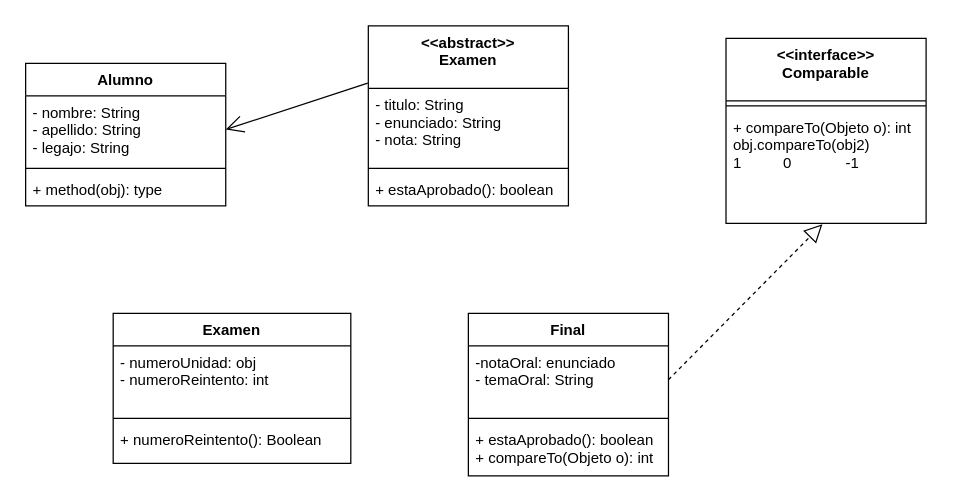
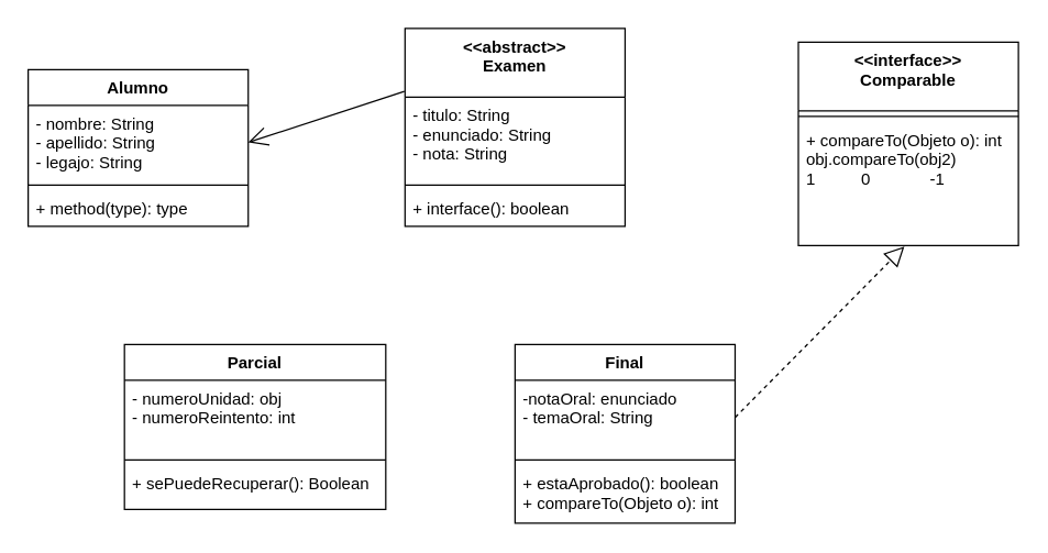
  <mxCell id="0" />
  <mxCell id="1" parent="0" />
  <mxCell id="2" value="Alumno" style="swimlane;fontStyle=1;align=center;verticalAlign=top;childLayout=stackLayout;horizontal=1;startSize=26;horizontalStack=0;resizeParent=1;resizeParentMax=0;resizeLast=0;collapsible=1;marginBottom=0;" parent="1" vertex="1"><mxGeometry x="20" y="50" width="160" height="114" as="geometry" /></mxCell>
  <mxCell id="3" value="- nombre: String&#10;- apellido: String&#10;- legajo: String" style="text;strokeColor=none;fillColor=none;align=left;verticalAlign=top;spacingLeft=4;spacingRight=4;overflow=hidden;rotatable=0;points=[[0,0.5],[1,0.5]];portConstraint=eastwest;" parent="2" vertex="1"><mxGeometry y="26" width="160" height="54" as="geometry" /></mxCell>
  <mxCell id="4" value="" style="line;strokeWidth=1;fillColor=none;align=left;verticalAlign=middle;spacingTop=-1;spacingLeft=3;spacingRight=3;rotatable=0;labelPosition=right;points=[];portConstraint=eastwest;" parent="2" vertex="1"><mxGeometry y="80" width="160" height="8" as="geometry" /></mxCell>
- <mxCell id="5" value="+ method(obj): type" style="text;strokeColor=none;fillColor=none;align=left;verticalAlign=top;spacingLeft=4;spacingRight=4;overflow=hidden;rotatable=0;points=[[0,0.5],[1,0.5]];portConstraint=eastwest;" parent="2" vertex="1"><mxGeometry y="88" width="160" height="26" as="geometry" /></mxCell>
+ <mxCell id="5" value="+ method(type): type" style="text;strokeColor=none;fillColor=none;align=left;verticalAlign=top;spacingLeft=4;spacingRight=4;overflow=hidden;rotatable=0;points=[[0,0.5],[1,0.5]];portConstraint=eastwest;" parent="2" vertex="1"><mxGeometry y="88" width="160" height="26" as="geometry" /></mxCell>
  <mxCell id="6" value="&lt;&lt;abstract&gt;&gt;&#10;Examen" style="swimlane;fontStyle=1;align=center;verticalAlign=top;childLayout=stackLayout;horizontal=1;startSize=50;horizontalStack=0;resizeParent=1;resizeParentMax=0;resizeLast=0;collapsible=1;marginBottom=0;" parent="1" vertex="1"><mxGeometry x="294" y="20" width="160" height="144" as="geometry" /></mxCell>
  <mxCell id="7" value="- titulo: String&#10;- enunciado: String&#10;- nota: String" style="text;strokeColor=none;fillColor=none;align=left;verticalAlign=top;spacingLeft=4;spacingRight=4;overflow=hidden;rotatable=0;points=[[0,0.5],[1,0.5]];portConstraint=eastwest;" parent="6" vertex="1"><mxGeometry y="50" width="160" height="60" as="geometry" /></mxCell>
  <mxCell id="8" value="" style="line;strokeWidth=1;fillColor=none;align=left;verticalAlign=middle;spacingTop=-1;spacingLeft=3;spacingRight=3;rotatable=0;labelPosition=right;points=[];portConstraint=eastwest;" parent="6" vertex="1"><mxGeometry y="110" width="160" height="8" as="geometry" /></mxCell>
- <mxCell id="9" value="+ estaAprobado(): boolean" style="text;strokeColor=none;fillColor=none;align=left;verticalAlign=top;spacingLeft=4;spacingRight=4;overflow=hidden;rotatable=0;points=[[0,0.5],[1,0.5]];portConstraint=eastwest;" parent="6" vertex="1"><mxGeometry y="118" width="160" height="26" as="geometry" /></mxCell>
+ <mxCell id="9" value="+ interface(): boolean" style="text;strokeColor=none;fillColor=none;align=left;verticalAlign=top;spacingLeft=4;spacingRight=4;overflow=hidden;rotatable=0;points=[[0,0.5],[1,0.5]];portConstraint=eastwest;" parent="6" vertex="1"><mxGeometry y="118" width="160" height="26" as="geometry" /></mxCell>
  <mxCell id="10" value="" style="endArrow=open;endFill=1;endSize=12;html=1;rounded=0;entryX=1;entryY=0.5;entryDx=0;entryDy=0;exitX=-0.003;exitY=0.319;exitDx=0;exitDy=0;exitPerimeter=0;" parent="1" source="6" target="3" edge="1"><mxGeometry width="160" relative="1" as="geometry"><mxPoint x="290" y="190" as="sourcePoint" /><mxPoint x="450" y="190" as="targetPoint" /></mxGeometry></mxCell>
- <mxCell id="11" value="Examen" style="swimlane;fontStyle=1;align=center;verticalAlign=top;childLayout=stackLayout;horizontal=1;startSize=26;horizontalStack=0;resizeParent=1;resizeParentMax=0;resizeLast=0;collapsible=1;marginBottom=0;" parent="1" vertex="1"><mxGeometry x="90" y="250" width="190" height="120" as="geometry" /></mxCell>
+ <mxCell id="11" value="Parcial" style="swimlane;fontStyle=1;align=center;verticalAlign=top;childLayout=stackLayout;horizontal=1;startSize=26;horizontalStack=0;resizeParent=1;resizeParentMax=0;resizeLast=0;collapsible=1;marginBottom=0;" parent="1" vertex="1"><mxGeometry x="90" y="250" width="190" height="120" as="geometry" /></mxCell>
  <mxCell id="12" value="- numeroUnidad: obj&#10;- numeroReintento: int" style="text;strokeColor=none;fillColor=none;align=left;verticalAlign=top;spacingLeft=4;spacingRight=4;overflow=hidden;rotatable=0;points=[[0,0.5],[1,0.5]];portConstraint=eastwest;" parent="11" vertex="1"><mxGeometry y="26" width="190" height="54" as="geometry" /></mxCell>
  <mxCell id="13" value="" style="line;strokeWidth=1;fillColor=none;align=left;verticalAlign=middle;spacingTop=-1;spacingLeft=3;spacingRight=3;rotatable=0;labelPosition=right;points=[];portConstraint=eastwest;" parent="11" vertex="1"><mxGeometry y="80" width="190" height="8" as="geometry" /></mxCell>
- <mxCell id="14" value="+ numeroReintento(): Boolean" style="text;strokeColor=none;fillColor=none;align=left;verticalAlign=top;spacingLeft=4;spacingRight=4;overflow=hidden;rotatable=0;points=[[0,0.5],[1,0.5]];portConstraint=eastwest;" parent="11" vertex="1"><mxGeometry y="88" width="190" height="32" as="geometry" /></mxCell>
+ <mxCell id="14" value="+ sePuedeRecuperar(): Boolean" style="text;strokeColor=none;fillColor=none;align=left;verticalAlign=top;spacingLeft=4;spacingRight=4;overflow=hidden;rotatable=0;points=[[0,0.5],[1,0.5]];portConstraint=eastwest;" parent="11" vertex="1"><mxGeometry y="88" width="190" height="32" as="geometry" /></mxCell>
  <mxCell id="15" value="Final" style="swimlane;fontStyle=1;align=center;verticalAlign=top;childLayout=stackLayout;horizontal=1;startSize=26;horizontalStack=0;resizeParent=1;resizeParentMax=0;resizeLast=0;collapsible=1;marginBottom=0;" parent="1" vertex="1"><mxGeometry x="374" y="250" width="160" height="130" as="geometry" /></mxCell>
  <mxCell id="16" value="-notaOral: enunciado&#10;- temaOral: String" style="text;strokeColor=none;fillColor=none;align=left;verticalAlign=top;spacingLeft=4;spacingRight=4;overflow=hidden;rotatable=0;points=[[0,0.5],[1,0.5]];portConstraint=eastwest;" parent="15" vertex="1"><mxGeometry y="26" width="160" height="54" as="geometry" /></mxCell>
  <mxCell id="17" value="" style="line;strokeWidth=1;fillColor=none;align=left;verticalAlign=middle;spacingTop=-1;spacingLeft=3;spacingRight=3;rotatable=0;labelPosition=right;points=[];portConstraint=eastwest;" parent="15" vertex="1"><mxGeometry y="80" width="160" height="8" as="geometry" /></mxCell>
  <mxCell id="18" value="+ estaAprobado(): boolean&#10;+ compareTo(Objeto o): int" style="text;strokeColor=none;fillColor=none;align=left;verticalAlign=top;spacingLeft=4;spacingRight=4;overflow=hidden;rotatable=0;points=[[0,0.5],[1,0.5]];portConstraint=eastwest;" parent="15" vertex="1"><mxGeometry y="88" width="160" height="42" as="geometry" /></mxCell>
  <mxCell id="19" value="&lt;&lt;interface&gt;&gt;&#10;Comparable" style="swimlane;fontStyle=1;align=center;verticalAlign=top;childLayout=stackLayout;horizontal=1;startSize=50;horizontalStack=0;resizeParent=1;resizeParentMax=0;resizeLast=0;collapsible=1;marginBottom=0;" parent="1" vertex="1"><mxGeometry x="580" y="30" width="160" height="148" as="geometry" /></mxCell>
  <mxCell id="20" value="" style="line;strokeWidth=1;fillColor=none;align=left;verticalAlign=middle;spacingTop=-1;spacingLeft=3;spacingRight=3;rotatable=0;labelPosition=right;points=[];portConstraint=eastwest;" parent="19" vertex="1"><mxGeometry y="50" width="160" height="8" as="geometry" /></mxCell>
  <mxCell id="21" value="+ compareTo(Objeto o): int&#10;obj.compareTo(obj2)&#10;1          0             -1" style="text;strokeColor=none;fillColor=none;align=left;verticalAlign=top;spacingLeft=4;spacingRight=4;overflow=hidden;rotatable=0;points=[[0,0.5],[1,0.5]];portConstraint=eastwest;" parent="19" vertex="1"><mxGeometry y="58" width="160" height="90" as="geometry" /></mxCell>
  <mxCell id="22" value="" style="endArrow=block;dashed=1;endFill=0;endSize=12;html=1;rounded=0;entryX=0.482;entryY=1.007;entryDx=0;entryDy=0;entryPerimeter=0;exitX=1;exitY=0.5;exitDx=0;exitDy=0;" edge="1" parent="1" source="16" target="21"><mxGeometry width="160" relative="1" as="geometry"><mxPoint x="290" y="220" as="sourcePoint" /><mxPoint x="450" y="220" as="targetPoint" /></mxGeometry></mxCell>
